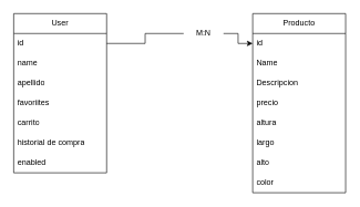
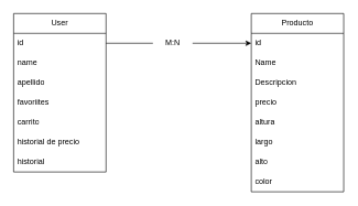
  <mxCell id="0" />
  <mxCell id="1" parent="0" />
  <mxCell id="2" value="Producto" style="swimlane;fontStyle=0;childLayout=stackLayout;horizontal=1;startSize=30;horizontalStack=0;resizeParent=1;resizeParentMax=0;resizeLast=0;collapsible=1;marginBottom=0;whiteSpace=wrap;html=1;" vertex="1" parent="1"><mxGeometry x="380" y="20" width="140" height="270" as="geometry" /></mxCell>
  <mxCell id="3" value="id&amp;nbsp;" style="text;strokeColor=none;fillColor=none;align=left;verticalAlign=middle;spacingLeft=4;spacingRight=4;overflow=hidden;points=[[0,0.5],[1,0.5]];portConstraint=eastwest;rotatable=0;whiteSpace=wrap;html=1;" vertex="1" parent="2"><mxGeometry y="30" width="140" height="30" as="geometry" /></mxCell>
  <mxCell id="4" value="Name" style="text;strokeColor=none;fillColor=none;align=left;verticalAlign=middle;spacingLeft=4;spacingRight=4;overflow=hidden;points=[[0,0.5],[1,0.5]];portConstraint=eastwest;rotatable=0;whiteSpace=wrap;html=1;" vertex="1" parent="2"><mxGeometry y="60" width="140" height="30" as="geometry" /></mxCell>
  <mxCell id="5" value="Descripcion" style="text;strokeColor=none;fillColor=none;align=left;verticalAlign=middle;spacingLeft=4;spacingRight=4;overflow=hidden;points=[[0,0.5],[1,0.5]];portConstraint=eastwest;rotatable=0;whiteSpace=wrap;html=1;" vertex="1" parent="2"><mxGeometry y="90" width="140" height="30" as="geometry" /></mxCell>
  <mxCell id="6" value="precio" style="text;strokeColor=none;fillColor=none;align=left;verticalAlign=middle;spacingLeft=4;spacingRight=4;overflow=hidden;points=[[0,0.5],[1,0.5]];portConstraint=eastwest;rotatable=0;whiteSpace=wrap;html=1;" vertex="1" parent="2"><mxGeometry y="120" width="140" height="30" as="geometry" /></mxCell>
  <mxCell id="7" value="altura" style="text;strokeColor=none;fillColor=none;align=left;verticalAlign=middle;spacingLeft=4;spacingRight=4;overflow=hidden;points=[[0,0.5],[1,0.5]];portConstraint=eastwest;rotatable=0;whiteSpace=wrap;html=1;" vertex="1" parent="2"><mxGeometry y="150" width="140" height="30" as="geometry" /></mxCell>
  <mxCell id="8" value="largo&lt;span style=&quot;white-space: pre;&quot;&gt;&#09;&lt;/span&gt;" style="text;strokeColor=none;fillColor=none;align=left;verticalAlign=middle;spacingLeft=4;spacingRight=4;overflow=hidden;points=[[0,0.5],[1,0.5]];portConstraint=eastwest;rotatable=0;whiteSpace=wrap;html=1;" vertex="1" parent="2"><mxGeometry y="180" width="140" height="30" as="geometry" /></mxCell>
  <mxCell id="9" value="alto" style="text;strokeColor=none;fillColor=none;align=left;verticalAlign=middle;spacingLeft=4;spacingRight=4;overflow=hidden;points=[[0,0.5],[1,0.5]];portConstraint=eastwest;rotatable=0;whiteSpace=wrap;html=1;" vertex="1" parent="2"><mxGeometry y="210" width="140" height="30" as="geometry" /></mxCell>
  <mxCell id="10" value="color" style="text;strokeColor=none;fillColor=none;align=left;verticalAlign=middle;spacingLeft=4;spacingRight=4;overflow=hidden;points=[[0,0.5],[1,0.5]];portConstraint=eastwest;rotatable=0;whiteSpace=wrap;html=1;" vertex="1" parent="2"><mxGeometry y="240" width="140" height="30" as="geometry" /></mxCell>
  <mxCell id="11" value="User" style="swimlane;fontStyle=0;childLayout=stackLayout;horizontal=1;startSize=30;horizontalStack=0;resizeParent=1;resizeParentMax=0;resizeLast=0;collapsible=1;marginBottom=0;whiteSpace=wrap;html=1;" vertex="1" parent="1"><mxGeometry x="20" y="20" width="140" height="240" as="geometry" /></mxCell>
  <mxCell id="12" value="id" style="text;strokeColor=none;fillColor=none;align=left;verticalAlign=middle;spacingLeft=4;spacingRight=4;overflow=hidden;points=[[0,0.5],[1,0.5]];portConstraint=eastwest;rotatable=0;whiteSpace=wrap;html=1;" vertex="1" parent="11"><mxGeometry y="30" width="140" height="30" as="geometry" /></mxCell>
  <mxCell id="13" value="name" style="text;strokeColor=none;fillColor=none;align=left;verticalAlign=middle;spacingLeft=4;spacingRight=4;overflow=hidden;points=[[0,0.5],[1,0.5]];portConstraint=eastwest;rotatable=0;whiteSpace=wrap;html=1;" vertex="1" parent="11"><mxGeometry y="60" width="140" height="30" as="geometry" /></mxCell>
  <mxCell id="14" value="apellido" style="text;strokeColor=none;fillColor=none;align=left;verticalAlign=middle;spacingLeft=4;spacingRight=4;overflow=hidden;points=[[0,0.5],[1,0.5]];portConstraint=eastwest;rotatable=0;whiteSpace=wrap;html=1;" vertex="1" parent="11"><mxGeometry y="90" width="140" height="30" as="geometry" /></mxCell>
  <mxCell id="15" value="favoriites" style="text;strokeColor=none;fillColor=none;align=left;verticalAlign=middle;spacingLeft=4;spacingRight=4;overflow=hidden;points=[[0,0.5],[1,0.5]];portConstraint=eastwest;rotatable=0;whiteSpace=wrap;html=1;" vertex="1" parent="11"><mxGeometry y="120" width="140" height="30" as="geometry" /></mxCell>
  <mxCell id="16" value="carrito" style="text;strokeColor=none;fillColor=none;align=left;verticalAlign=middle;spacingLeft=4;spacingRight=4;overflow=hidden;points=[[0,0.5],[1,0.5]];portConstraint=eastwest;rotatable=0;whiteSpace=wrap;html=1;" vertex="1" parent="11"><mxGeometry y="150" width="140" height="30" as="geometry" /></mxCell>
- <mxCell id="17" value="historial de compra" style="text;strokeColor=none;fillColor=none;align=left;verticalAlign=middle;spacingLeft=4;spacingRight=4;overflow=hidden;points=[[0,0.5],[1,0.5]];portConstraint=eastwest;rotatable=0;whiteSpace=wrap;html=1;" vertex="1" parent="11"><mxGeometry y="180" width="140" height="30" as="geometry" /></mxCell>
- <mxCell id="18" value="enabled" style="text;strokeColor=none;fillColor=none;align=left;verticalAlign=middle;spacingLeft=4;spacingRight=4;overflow=hidden;points=[[0,0.5],[1,0.5]];portConstraint=eastwest;rotatable=0;whiteSpace=wrap;html=1;" vertex="1" parent="11"><mxGeometry y="210" width="140" height="30" as="geometry" /></mxCell>
+ <mxCell id="17" value="historial de precio" style="text;strokeColor=none;fillColor=none;align=left;verticalAlign=middle;spacingLeft=4;spacingRight=4;overflow=hidden;points=[[0,0.5],[1,0.5]];portConstraint=eastwest;rotatable=0;whiteSpace=wrap;html=1;" vertex="1" parent="11"><mxGeometry y="180" width="140" height="30" as="geometry" /></mxCell>
+ <mxCell id="18" value="historial" style="text;strokeColor=none;fillColor=none;align=left;verticalAlign=middle;spacingLeft=4;spacingRight=4;overflow=hidden;points=[[0,0.5],[1,0.5]];portConstraint=eastwest;rotatable=0;whiteSpace=wrap;html=1;" vertex="1" parent="11"><mxGeometry y="210" width="140" height="30" as="geometry" /></mxCell>
  <mxCell id="19" style="edgeStyle=orthogonalEdgeStyle;rounded=0;orthogonalLoop=1;jettySize=auto;html=1;exitX=1;exitY=0.5;exitDx=0;exitDy=0;startArrow=none;" edge="1" parent="1" source="21" target="3"><mxGeometry relative="1" as="geometry" /></mxCell>
  <mxCell id="20" value="" style="edgeStyle=orthogonalEdgeStyle;rounded=0;orthogonalLoop=1;jettySize=auto;html=1;exitX=1;exitY=0.5;exitDx=0;exitDy=0;endArrow=none;" edge="1" parent="1" source="12" target="21"><mxGeometry relative="1" as="geometry"><mxPoint x="160" y="65" as="sourcePoint" /><mxPoint x="380" y="65" as="targetPoint" /></mxGeometry></mxCell>
- <mxCell id="21" value="M:N" style="text;html=1;strokeColor=none;fillColor=none;align=center;verticalAlign=middle;whiteSpace=wrap;rounded=0;" vertex="1" parent="1"><mxGeometry x="276" y="35" width="60" height="30" as="geometry" /></mxCell>
+ <mxCell id="21" value="M:N" style="text;html=1;strokeColor=none;fillColor=none;align=center;verticalAlign=middle;whiteSpace=wrap;rounded=0;" vertex="1" parent="1"><mxGeometry x="231" y="50" width="60" height="30" as="geometry" /></mxCell>
